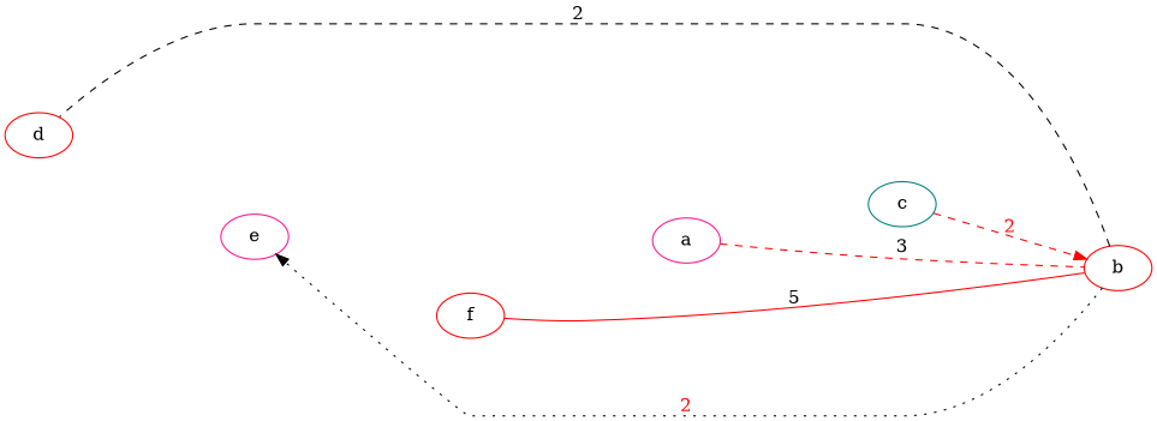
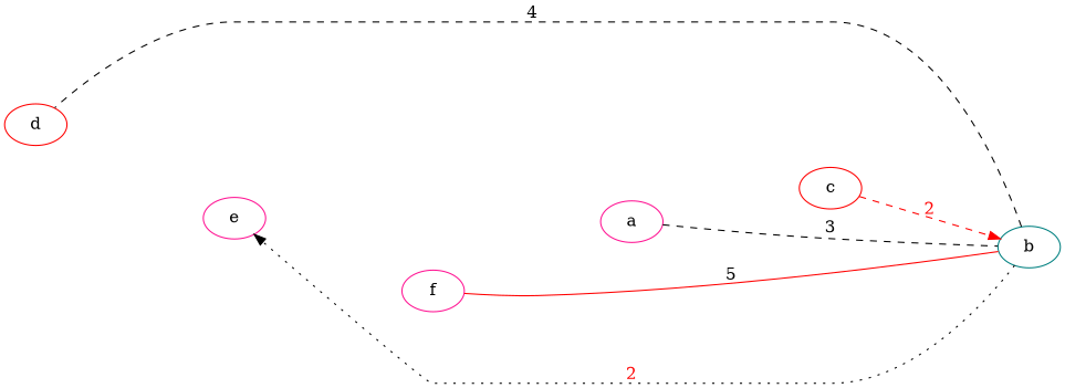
  digraph {
    rankdir=LR
    ranksep=1.5
    root=c
    node [color=red]
    edge [arrowhead=none style=invis]
    d
-   b
+   b [color=teal]
    e [color=deeppink]
-   f
+   f [color=deeppink]
    a [color=deeppink]
-   c [color=teal]
+   c
    d -> e [label=4]
    d -> f [label=3]
-   b -> d [label=2 style=dashed]
+   b -> d [label=4 style=dashed]
    b -> e [color=black fontcolor=red label=2 style=dotted arrowhead=""]
    b -> f [color=red label=5 style=solid]
    e -> f [label=4]
    f -> a [label=2]
    a -> d [label=4]
-   a -> b [label=3 style=dashed color=red]
+   a -> b [label=3 style=dashed]
    a -> e [label=2]
    a -> c [label=3]
    c -> d [label=4]
    c -> b [color=red fontcolor=red label=2 style=dashed arrowhead=""]
    c -> e [label=4]
    c -> f [label=5]
  }
